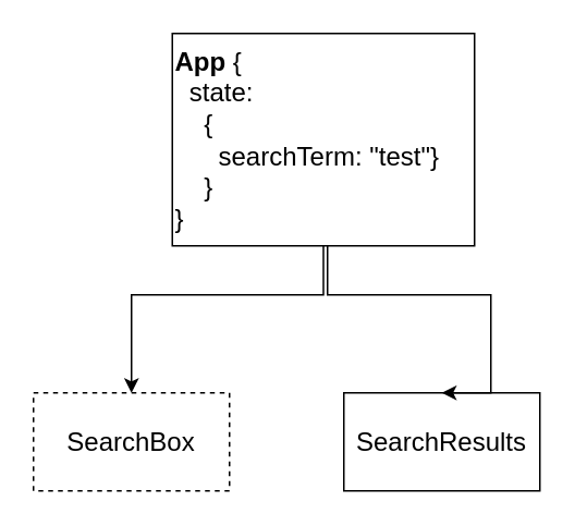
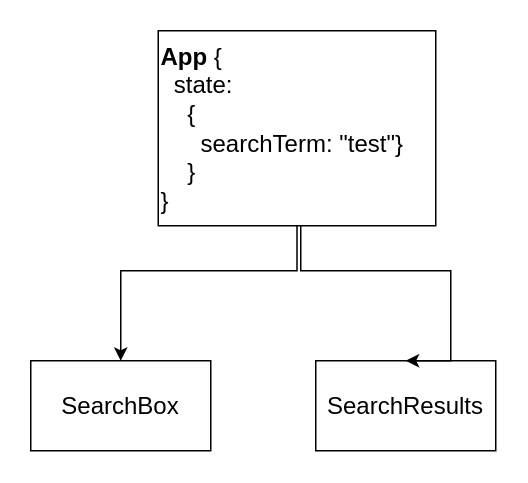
  <mxCell id="0" />
  <mxCell id="1" parent="0" />
  <mxCell id="2" style="edgeStyle=orthogonalEdgeStyle;rounded=0;orthogonalLoop=1;jettySize=auto;html=1;entryX=0.5;entryY=0;entryDx=0;entryDy=0;fontSize=16;" edge="1" parent="1" source="3" target="4"><mxGeometry relative="1" as="geometry"><Array as="points"><mxPoint x="198" y="180" /><mxPoint x="80" y="180" /></Array></mxGeometry></mxCell>
  <mxCell id="3" value="&lt;font style=&quot;font-size: 16px;&quot;&gt;&lt;b&gt;App&lt;/b&gt; { &lt;br&gt;&amp;nbsp; state: &lt;br&gt;&amp;nbsp; &amp;nbsp; {&lt;br&gt;&amp;nbsp; &amp;nbsp; &amp;nbsp; searchTerm: &quot;test&quot;}&lt;br&gt;&amp;nbsp; &amp;nbsp; }&lt;br&gt;}&lt;/font&gt;" style="rounded=0;whiteSpace=wrap;html=1;align=left;" vertex="1" parent="1"><mxGeometry x="105" y="20" width="185" height="130" as="geometry" /></mxCell>
- <mxCell id="4" value="SearchBox" style="rounded=0;whiteSpace=wrap;html=1;fontSize=16;dashed=1;" vertex="1" parent="1"><mxGeometry x="20" y="240" width="120" height="60" as="geometry" /></mxCell>
+ <mxCell id="4" value="SearchBox" style="rounded=0;whiteSpace=wrap;html=1;fontSize=16;" vertex="1" parent="1"><mxGeometry x="20" y="240" width="120" height="60" as="geometry" /></mxCell>
  <mxCell id="5" value="SearchResults" style="rounded=0;whiteSpace=wrap;html=1;fontSize=16;" vertex="1" parent="1"><mxGeometry x="210" y="240" width="120" height="60" as="geometry" /></mxCell>
  <mxCell id="6" style="edgeStyle=orthogonalEdgeStyle;rounded=0;orthogonalLoop=1;jettySize=auto;html=1;entryX=0.5;entryY=0;entryDx=0;entryDy=0;fontSize=16;" edge="1" parent="1" target="5"><mxGeometry relative="1" as="geometry"><mxPoint x="200" y="150" as="sourcePoint" /><mxPoint x="350" y="210" as="targetPoint" /><Array as="points"><mxPoint x="200" y="180" /><mxPoint x="300" y="180" /></Array></mxGeometry></mxCell>
